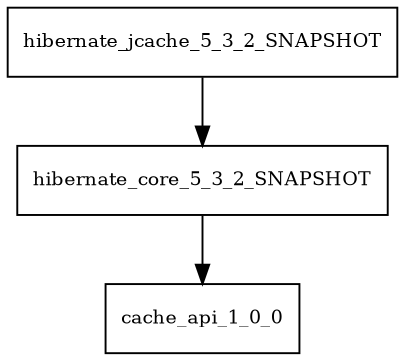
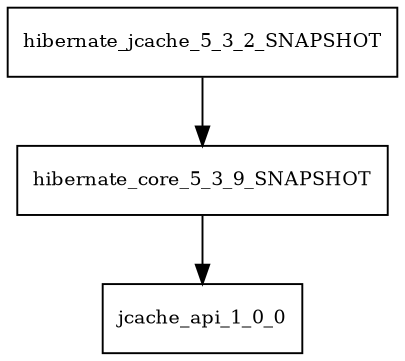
  digraph {
    node [fontsize=10.0 shape=box]
    hibernate_jcache_5_3_2_SNAPSHOT
-   hibernate_core_5_3_2_SNAPSHOT
-   cache_api_1_0_0
+   hibernate_core_5_3_2_SNAPSHOT [label=hibernate_core_5_3_9_SNAPSHOT]
+   cache_api_1_0_0 [label=jcache_api_1_0_0]
    hibernate_jcache_5_3_2_SNAPSHOT -> hibernate_core_5_3_2_SNAPSHOT
    hibernate_core_5_3_2_SNAPSHOT -> cache_api_1_0_0
  }
